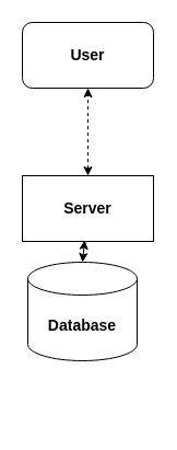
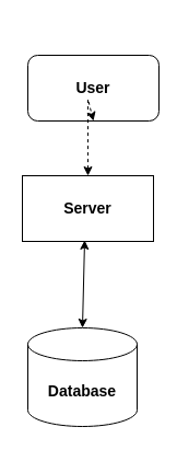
  <mxCell id="0" />
  <mxCell id="1" parent="0" />
- <mxCell id="2" value="&lt;font style=&quot;font-size: 14px;&quot;&gt;&lt;b&gt;User&lt;/b&gt;&lt;/font&gt;" style="rounded=1;whiteSpace=wrap;html=1;" vertex="1" parent="1"><mxGeometry x="20" y="20" width="120" height="60" as="geometry" /></mxCell>
+ <mxCell id="2" value="&lt;font style=&quot;font-size: 14px;&quot;&gt;&lt;b&gt;User&lt;/b&gt;&lt;/font&gt;" style="rounded=1;whiteSpace=wrap;html=1;" vertex="1" parent="1"><mxGeometry x="25" y="50" width="120" height="60" as="geometry" /></mxCell>
  <mxCell id="3" value="&lt;font style=&quot;font-size: 14px;&quot;&gt;&lt;b&gt;Server&lt;/b&gt;&lt;/font&gt;" style="rounded=0;whiteSpace=wrap;html=1;" vertex="1" parent="1"><mxGeometry x="20" y="160" width="120" height="60" as="geometry" /></mxCell>
  <mxCell id="4" value="" style="endArrow=classic;startArrow=classic;html=1;rounded=0;fontSize=14;exitX=0.5;exitY=0;exitDx=0;exitDy=0;exitPerimeter=0;" edge="1" parent="1" source="5"><mxGeometry width="50" height="50" relative="1" as="geometry"><mxPoint x="76.64" y="279.63" as="sourcePoint" /><mxPoint x="77" y="219" as="targetPoint" /></mxGeometry></mxCell>
- <mxCell id="5" value="&lt;b style=&quot;font-size: 14px;&quot;&gt;Database&lt;/b&gt;" style="shape=cylinder3;whiteSpace=wrap;html=1;boundedLbl=1;backgroundOutline=1;size=15;" vertex="1" parent="1"><mxGeometry x="25" y="239" width="100" height="90" as="geometry" /></mxCell>
+ <mxCell id="5" value="&lt;b style=&quot;font-size: 14px;&quot;&gt;Database&lt;/b&gt;" style="shape=cylinder3;whiteSpace=wrap;html=1;boundedLbl=1;backgroundOutline=1;size=15;" vertex="1" parent="1"><mxGeometry x="25" y="299" width="100" height="90" as="geometry" /></mxCell>
  <mxCell id="6" value="" style="endArrow=classic;startArrow=classic;html=1;rounded=0;entryX=0.5;entryY=1;entryDx=0;entryDy=0;dashed=1;" edge="1" parent="1" source="3" target="2"><mxGeometry width="50" height="50" relative="1" as="geometry"><mxPoint x="190" y="180" as="sourcePoint" /><mxPoint x="240" y="130" as="targetPoint" /><Array as="points"><mxPoint x="80" y="90" /></Array></mxGeometry></mxCell>
